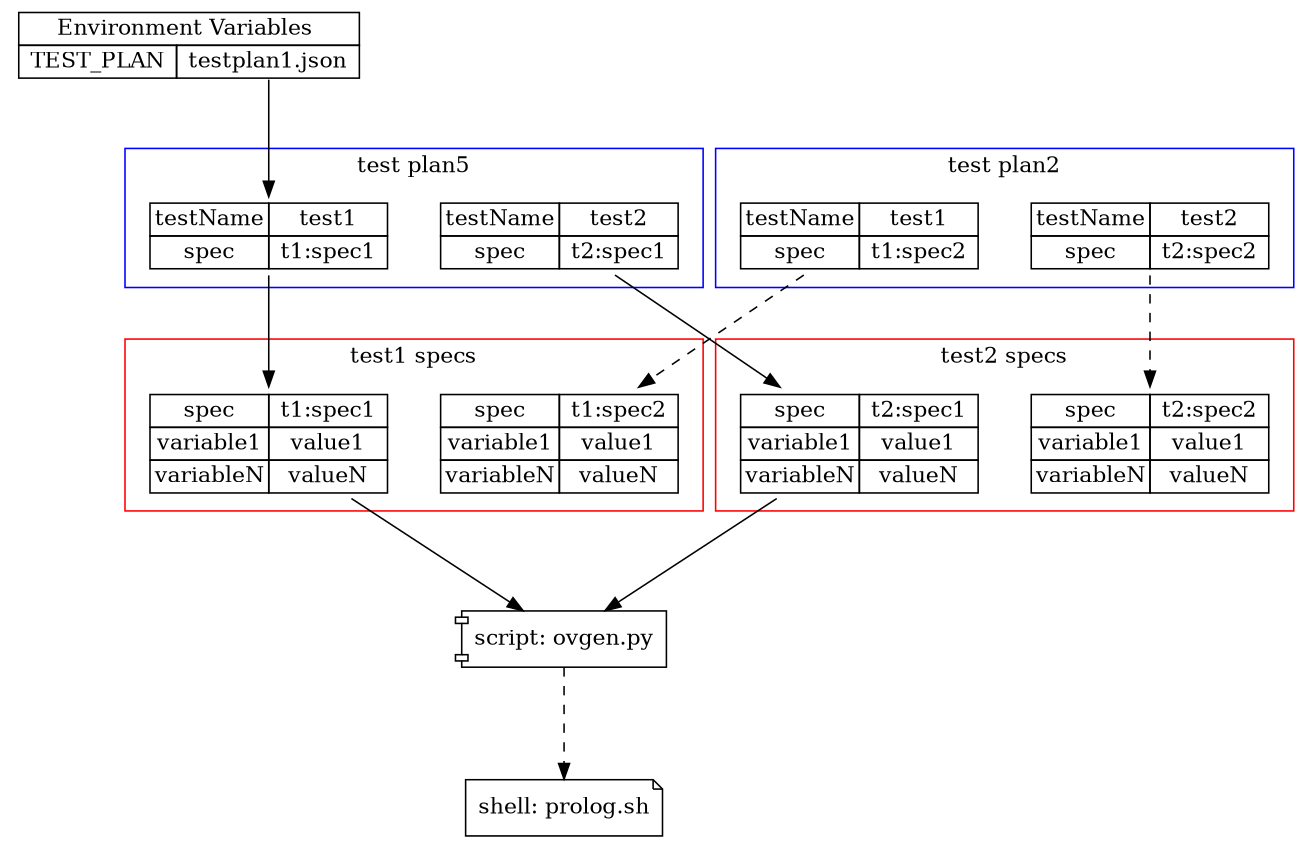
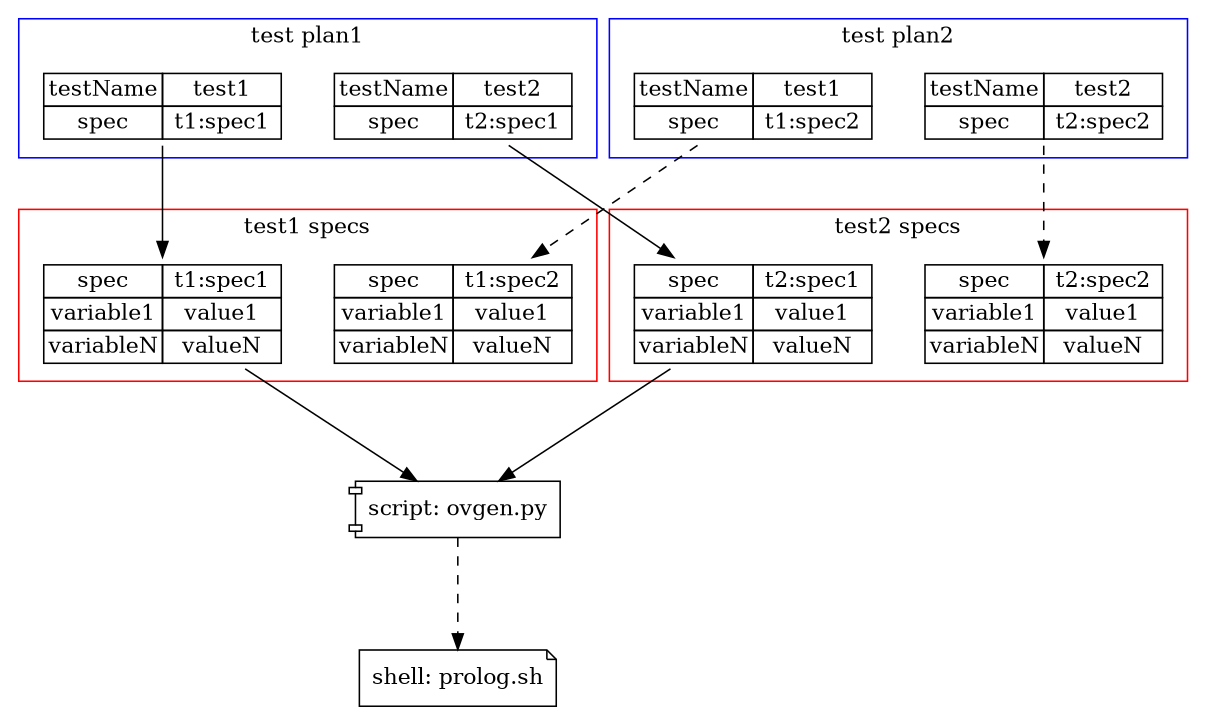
  digraph {
    compound=true
    ordering=in
    rank=same
    rankdir=UD
    ranksep=1
    node [shape=none]
    n1 [label=<                               <TABLE BORDER="0" CELLBORDER="1" CELLSPACING="0">                               <TR><TD PORT="bd">testName</TD><TD PORT="tp1ts1n"> test1 </TD> </TR>                               <TR><TD PORT="bd">spec</TD><TD PORT="tp1ts1s"> t1:spec1 </TD> </TR>                               </TABLE>>]
    n2 [label=<                               <TABLE BORDER="0" CELLBORDER="1" CELLSPACING="0">                               <TR><TD PORT="bd">testName</TD><TD PORT="tp1ts2n"> test2 </TD> </TR>                               <TR><TD PORT="bd">spec</TD><TD PORT="tp1ts2s"> t2:spec1 </TD> </TR>                               </TABLE>>]
    n3 [label=<                               <TABLE BORDER="0" CELLBORDER="1" CELLSPACING="0">                               <TR><TD PORT="bd">testName</TD><TD PORT="tp2ts1n"> test1 </TD> </TR>                               <TR><TD PORT="bd">spec</TD><TD PORT="tp2ts1s"> t1:spec2 </TD> </TR>                               </TABLE>>]
    n4 [label=<                               <TABLE BORDER="0" CELLBORDER="1" CELLSPACING="0">                               <TR><TD PORT="bd">testName</TD><TD PORT="tp2ts2n"> test2 </TD> </TR>                               <TR><TD PORT="bd">spec</TD><TD PORT="tp2ts2n"> t2:spec2 </TD> </TR>                               </TABLE>>]
    n5 [label=<                      <TABLE BORDER="0" CELLBORDER="1" CELLSPACING="0">                      <TR><TD PORT="bd">spec</TD><TD PORT="t1sp2"> t1:spec2 </TD> </TR>                      <TR><TD PORT="bd">variable1</TD><TD> value1 </TD> </TR>                      <TR><TD PORT="bd">variableN</TD><TD> valueN </TD> </TR>                       </TABLE>>]
    n6 [label=<                      <TABLE BORDER="0" CELLBORDER="1" CELLSPACING="0">                      <TR><TD PORT="bd">spec</TD><TD PORT="t1sp1"> t1:spec1 </TD> </TR>                      <TR><TD PORT="bd">variable1</TD><TD> value1 </TD> </TR>                      <TR><TD PORT="bd">variableN</TD><TD> valueN </TD> </TR>                       </TABLE>>]
    n7 [label=<                      <TABLE BORDER="0" CELLBORDER="1" CELLSPACING="0">                      <TR><TD PORT="bd">spec</TD><TD PORT="t2sp2"> t2:spec2 </TD> </TR>                      <TR><TD PORT="bd">variable1</TD><TD> value1 </TD> </TR>                      <TR><TD PORT="bd">variableN</TD><TD> valueN </TD> </TR>                       </TABLE>>]
    n8 [label=<                      <TABLE BORDER="0" CELLBORDER="1" CELLSPACING="0">                      <TR><TD PORT="bd">spec</TD><TD PORT="t2sp1"> t2:spec1 </TD> </TR>                      <TR><TD PORT="bd">variable1</TD><TD> value1 </TD> </TR>                      <TR><TD PORT="bd">variableN</TD><TD> valueN </TD> </TR>                       </TABLE>>]
    n9 [label="script: ovgen.py" shape=component]
-   n10 [label=<                             <TABLE BORDER="0" CELLBORDER="1" CELLSPACING="0">                             <TR> <TD COLSPAN="2"> Environment Variables  </TD> </TR>                             <TR> <TD> TEST_PLAN </TD> <TD PORT="tpf"> testplan1.json </TD> </TR>                             </TABLE>               >]
    n11 [label="shell: prolog.sh" shape=note]
    subgraph cluster_1 {
      color=blue
-     label="test plan5"
+     label="test plan1"
      n1
      n2
    }
    subgraph cluster_2 {
      color=blue
      label="test plan2"
      n3
      n4
    }
    subgraph cluster_3 {
      color=red
      label="test1 specs"
      n5
      n6
    }
    subgraph cluster_4 {
      color=red
      label="test2 specs"
      n7
      n8
    }
    n1 -> n6
    n2 -> n8
    n3 -> n5 [style=dashed]
    n4 -> n7 [style=dashed]
    n6 -> n9
    n8 -> n9
    n9 -> n11 [style=dashed]
-   n10 -> n1 [tailport=tpf]
  }
